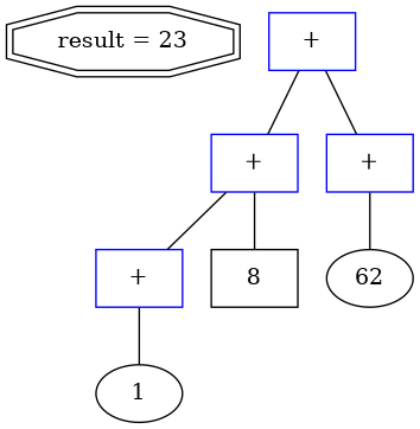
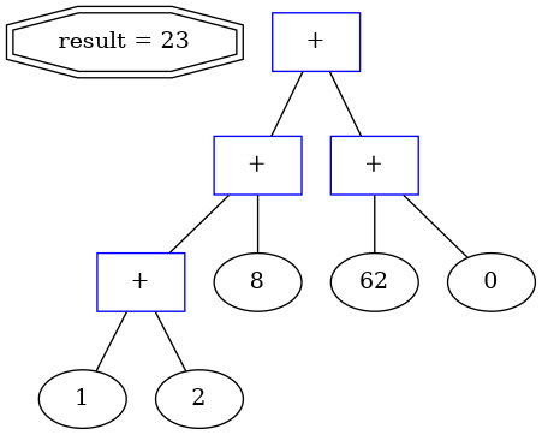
  graph {
    n1 [label="result = 23" shape=doubleoctagon]
    n2 [color=blue label="+" shape=box]
    n3 [color=blue label="+" shape=box]
    n4 [color=blue label="+" shape=box]
    n5 [color=blue label="+" shape=box]
-   n6 [label=8 shape=box]
+   n6 [label=8]
    n7 [label=62]
+   n8 [label=0]
    n9 [label=1]
+   n10 [label=2]
    n2 -- n3
    n2 -- n4
    n3 -- n5
    n3 -- n6
    n4 -- n7
+   n4 -- n8
    n5 -- n9
+   n5 -- n10
  }
